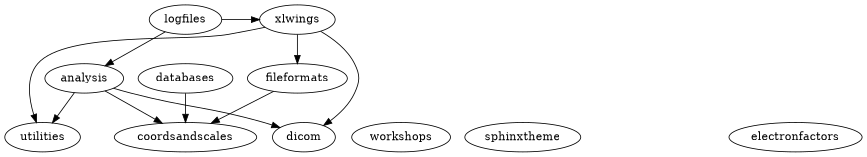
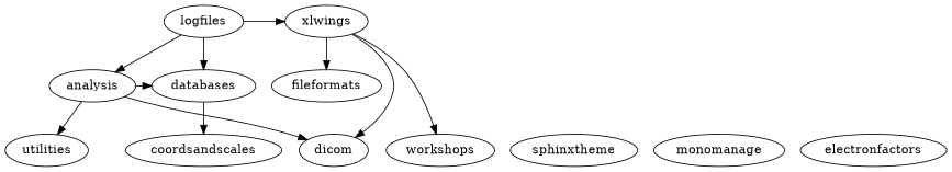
  strict digraph {
    rankdir=TB
    dicom
    coordsandscales
    utilities
    workshops
    sphinxtheme
+   monomanage
    electronfactors
    fileformats
    analysis
    databases
    xlwings
    logfiles
    subgraph sub_1 {
      rank=same
      dicom
      coordsandscales
      utilities
      workshops
      sphinxtheme
+     monomanage
      electronfactors
    }
    subgraph sub_2 {
      rank=same
      fileformats
      analysis
      databases
    }
    subgraph sub_3 {
      rank=same
      xlwings
      logfiles
    }
-   fileformats -> coordsandscales
    analysis -> dicom
-   analysis -> coordsandscales
+   analysis -> databases
    analysis -> utilities
    databases -> coordsandscales
    xlwings -> dicom
-   xlwings -> utilities
+   xlwings -> workshops
    xlwings -> fileformats
    logfiles -> analysis
+   logfiles -> databases
    logfiles -> xlwings
  }
